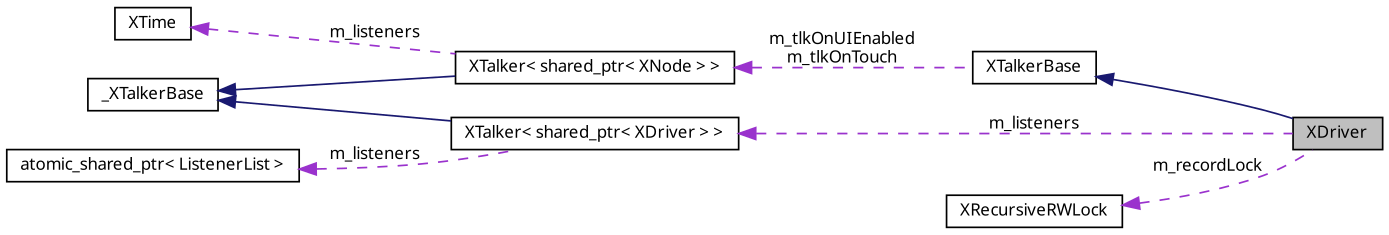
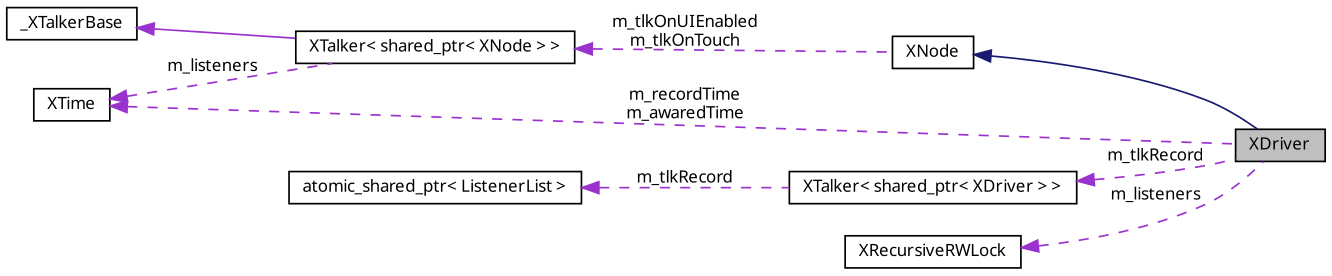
  digraph {
    rankdir=LR
    node [color=black fillcolor=white fontname="FreeSans.ttf" fontsize=10 shape=record style=filled]
    edge [color=darkorchid3 dir=back fontname="FreeSans.ttf" fontsize=10 labelfontname="FreeSans.ttf" labelfontsize=10 style=dashed]
    n1 [fillcolor=grey75 fontcolor=black height=0.2 label=XDriver width=0.4]
-   n2 [height=0.2 label=XTalkerBase width=0.4]
+   n2 [height=0.2 label=XNode width=0.4]
    n3 [height=0.2 label="XTalker\< shared_ptr\< XNode \> \>" width=0.4]
    n4 [height=0.2 label=_XTalkerBase width=0.4]
    n5 [height=0.2 label="XTalker\< shared_ptr\< XDriver \> \>" width=0.4]
    n6 [height=0.2 label="atomic_shared_ptr\< ListenerList \>" width=0.4]
    n7 [height=0.2 label=XTime width=0.4]
    n8 [height=0.2 label=XRecursiveRWLock width=0.4]
    n2 -> n1 [color=midnightblue style=solid]
    n3 -> n2 [label="m_tlkOnUIEnabled\nm_tlkOnTouch"]
-   n4 -> n3 [color=midnightblue style=solid]
-   n4 -> n5 [color=midnightblue style=solid]
-   n5 -> n1 [label=m_listeners]
-   n6 -> n5 [label=m_listeners]
+   n4 -> n3 [style=solid]
+   n5 -> n1 [label=m_tlkRecord]
+   n6 -> n5 [label=m_tlkRecord]
+   n7 -> n1 [label="m_recordTime\nm_awaredTime"]
    n7 -> n3 [label=m_listeners]
-   n8 -> n1 [label=m_recordLock]
+   n8 -> n1 [label=m_listeners]
  }
